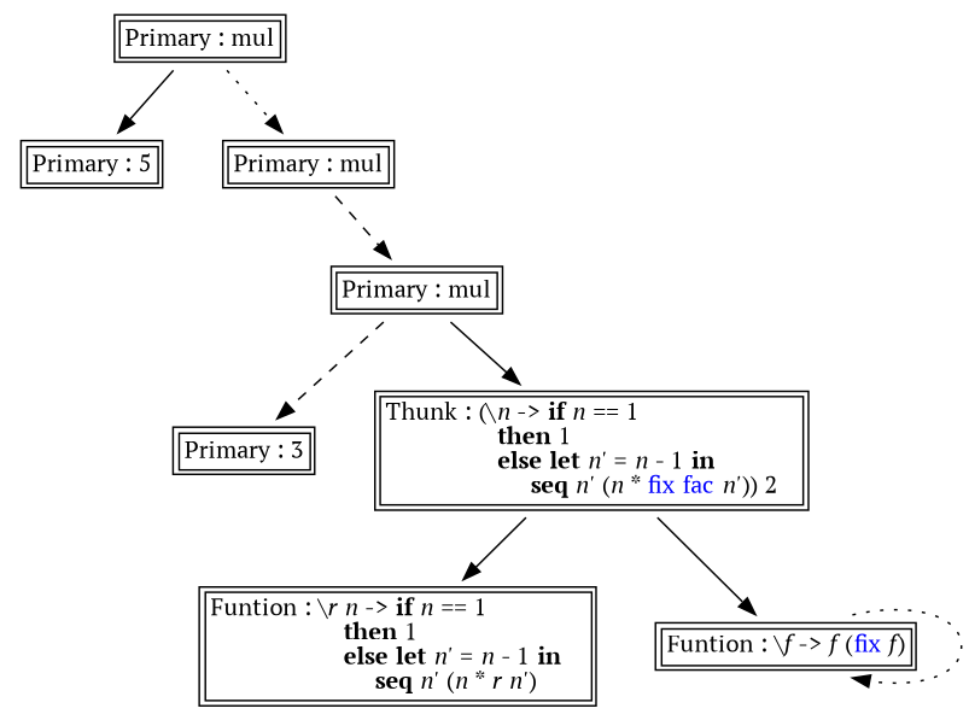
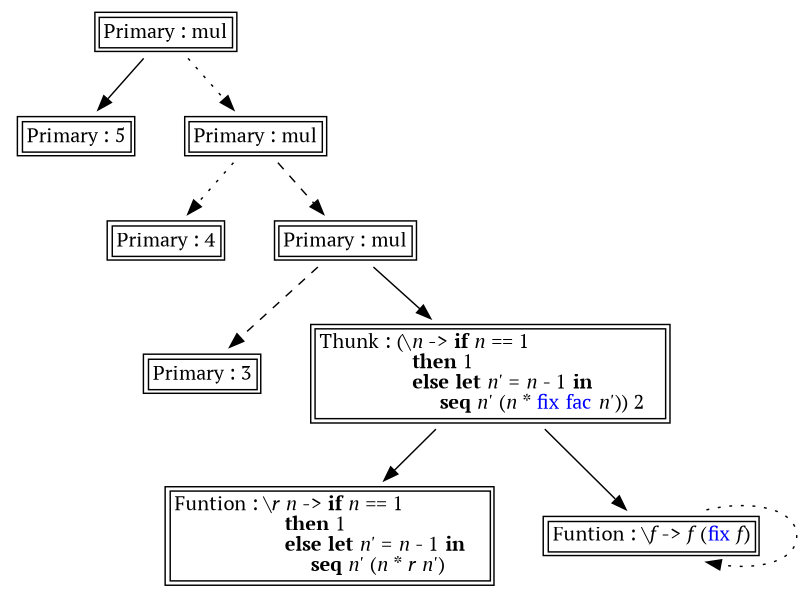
  digraph {
    fontname="PT Serif"
    node [fontname="PT Serif" shape=plaintext]
    edge [style=solid fontname="PT Serif"]
    n1 [label=<<TABLE ALIGN="LEFT"><TR><TD BALIGN="LEFT" ALIGN="LEFT">Funtion&nbsp;:&nbsp;\<I>r</I>&nbsp;<I>n</I>&nbsp;-&gt;&nbsp;<B>if</B>&nbsp;<I>n</I>&nbsp;==&nbsp;1&nbsp;&nbsp;&nbsp;&nbsp;&nbsp;&nbsp;&nbsp;&nbsp;&nbsp;&nbsp;&nbsp;&nbsp;&nbsp;&nbsp;&nbsp;<BR />&nbsp;&nbsp;&nbsp;&nbsp;&nbsp;&nbsp;&nbsp;&nbsp;&nbsp;&nbsp;&nbsp;&nbsp;&nbsp;&nbsp;&nbsp;&nbsp;&nbsp;&nbsp;&nbsp;&nbsp;<B>then</B>&nbsp;1&nbsp;&nbsp;&nbsp;&nbsp;&nbsp;&nbsp;&nbsp;&nbsp;&nbsp;&nbsp;&nbsp;&nbsp;&nbsp;&nbsp;&nbsp;&nbsp;<BR />&nbsp;&nbsp;&nbsp;&nbsp;&nbsp;&nbsp;&nbsp;&nbsp;&nbsp;&nbsp;&nbsp;&nbsp;&nbsp;&nbsp;&nbsp;&nbsp;&nbsp;&nbsp;&nbsp;&nbsp;<B>else</B>&nbsp;<B>let</B>&nbsp;<I>n'</I>&nbsp;=&nbsp;<I>n</I>&nbsp;-&nbsp;1&nbsp;<B>in</B><BR />&nbsp;&nbsp;&nbsp;&nbsp;&nbsp;&nbsp;&nbsp;&nbsp;&nbsp;&nbsp;&nbsp;&nbsp;&nbsp;&nbsp;&nbsp;&nbsp;&nbsp;&nbsp;&nbsp;&nbsp;&nbsp;&nbsp;&nbsp;&nbsp;&nbsp;<B>seq</B>&nbsp;<I>n'</I>&nbsp;(<I>n</I>&nbsp;*&nbsp;<I>r</I>&nbsp;<I>n'</I>)<BR /></TD></TR></TABLE>>]
    n2 [label=<<TABLE ALIGN="LEFT"><TR><TD BALIGN="LEFT" ALIGN="LEFT">Funtion&nbsp;:&nbsp;\<I>f</I>&nbsp;-&gt;&nbsp;<I>f</I>&nbsp;(<FONT COLOR="blue">fix</FONT>&nbsp;<I>f</I>)<BR /></TD></TR></TABLE>>]
    n3 [label=<<TABLE ALIGN="LEFT"><TR><TD BALIGN="LEFT" ALIGN="LEFT">Primary&nbsp;:&nbsp;mul<BR /></TD></TR></TABLE>>]
    n4 [label=<<TABLE ALIGN="LEFT"><TR><TD BALIGN="LEFT" ALIGN="LEFT">Primary&nbsp;:&nbsp;5<BR /></TD></TR></TABLE>>]
    n5 [label=<<TABLE ALIGN="LEFT"><TR><TD BALIGN="LEFT" ALIGN="LEFT">Primary&nbsp;:&nbsp;mul<BR /></TD></TR></TABLE>>]
+   n6 [label=<<TABLE ALIGN="LEFT"><TR><TD BALIGN="LEFT" ALIGN="LEFT">Primary&nbsp;:&nbsp;4<BR /></TD></TR></TABLE>>]
    n7 [label=<<TABLE ALIGN="LEFT"><TR><TD BALIGN="LEFT" ALIGN="LEFT">Primary&nbsp;:&nbsp;mul<BR /></TD></TR></TABLE>>]
    n8 [label=<<TABLE ALIGN="LEFT"><TR><TD BALIGN="LEFT" ALIGN="LEFT">Primary&nbsp;:&nbsp;3<BR /></TD></TR></TABLE>>]
    n9 [label=<<TABLE ALIGN="LEFT"><TR><TD BALIGN="LEFT" ALIGN="LEFT">Thunk&nbsp;:&nbsp;(\<I>n</I>&nbsp;-&gt;&nbsp;<B>if</B>&nbsp;<I>n</I>&nbsp;==&nbsp;1&nbsp;&nbsp;&nbsp;&nbsp;&nbsp;&nbsp;&nbsp;&nbsp;&nbsp;&nbsp;&nbsp;&nbsp;&nbsp;&nbsp;&nbsp;&nbsp;&nbsp;&nbsp;&nbsp;&nbsp;&nbsp;&nbsp;&nbsp;&nbsp;<BR />&nbsp;&nbsp;&nbsp;&nbsp;&nbsp;&nbsp;&nbsp;&nbsp;&nbsp;&nbsp;&nbsp;&nbsp;&nbsp;&nbsp;&nbsp;&nbsp;&nbsp;<B>then</B>&nbsp;1&nbsp;&nbsp;&nbsp;&nbsp;&nbsp;&nbsp;&nbsp;&nbsp;&nbsp;&nbsp;&nbsp;&nbsp;&nbsp;&nbsp;&nbsp;&nbsp;&nbsp;&nbsp;&nbsp;&nbsp;&nbsp;&nbsp;&nbsp;&nbsp;&nbsp;<BR />&nbsp;&nbsp;&nbsp;&nbsp;&nbsp;&nbsp;&nbsp;&nbsp;&nbsp;&nbsp;&nbsp;&nbsp;&nbsp;&nbsp;&nbsp;&nbsp;&nbsp;<B>else</B>&nbsp;<B>let</B>&nbsp;<I>n'</I>&nbsp;=&nbsp;<I>n</I>&nbsp;-&nbsp;1&nbsp;<B>in</B>&nbsp;&nbsp;&nbsp;&nbsp;&nbsp;&nbsp;&nbsp;&nbsp;&nbsp;<BR />&nbsp;&nbsp;&nbsp;&nbsp;&nbsp;&nbsp;&nbsp;&nbsp;&nbsp;&nbsp;&nbsp;&nbsp;&nbsp;&nbsp;&nbsp;&nbsp;&nbsp;&nbsp;&nbsp;&nbsp;&nbsp;&nbsp;<B>seq</B>&nbsp;<I>n'</I>&nbsp;(<I>n</I>&nbsp;*&nbsp;<FONT COLOR="blue">fix</FONT>&nbsp;<FONT COLOR="blue">fac</FONT>&nbsp;<I>n'</I>))&nbsp;2<BR /></TD></TR></TABLE>>]
    n2 -> n2 [style=dotted]
    n3 -> n4
    n3 -> n5 [style=dotted]
+   n5 -> n6 [style=dotted]
    n5 -> n7 [style=dashed]
    n7 -> n8 [style=dashed]
    n7 -> n9
    n9 -> n1
    n9 -> n2
  }
